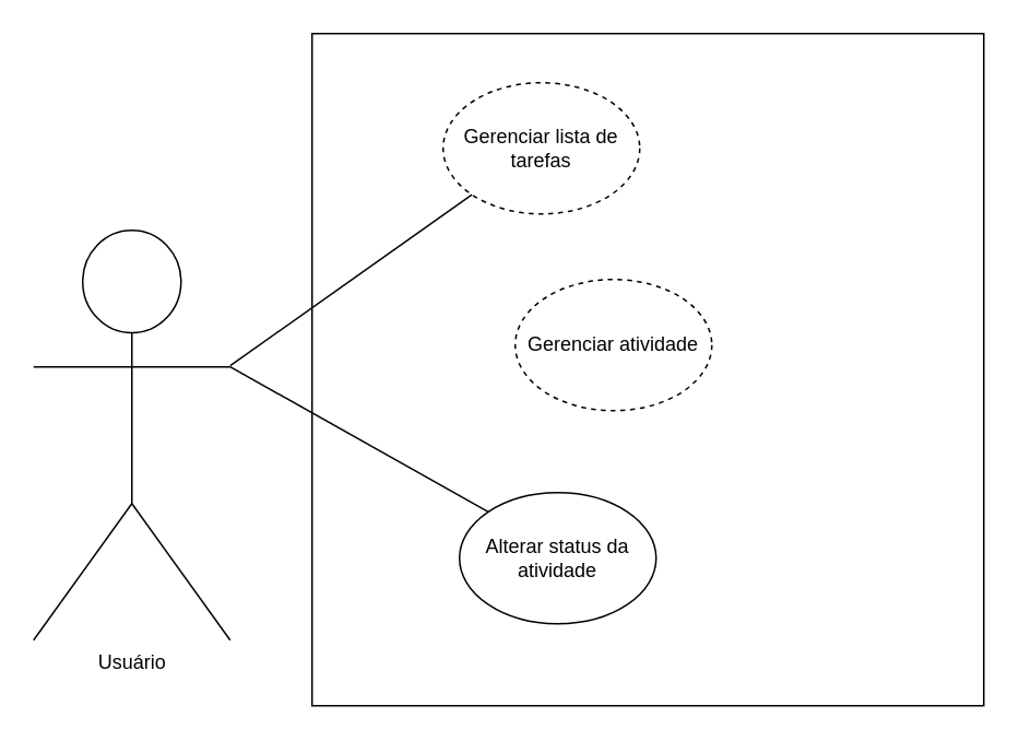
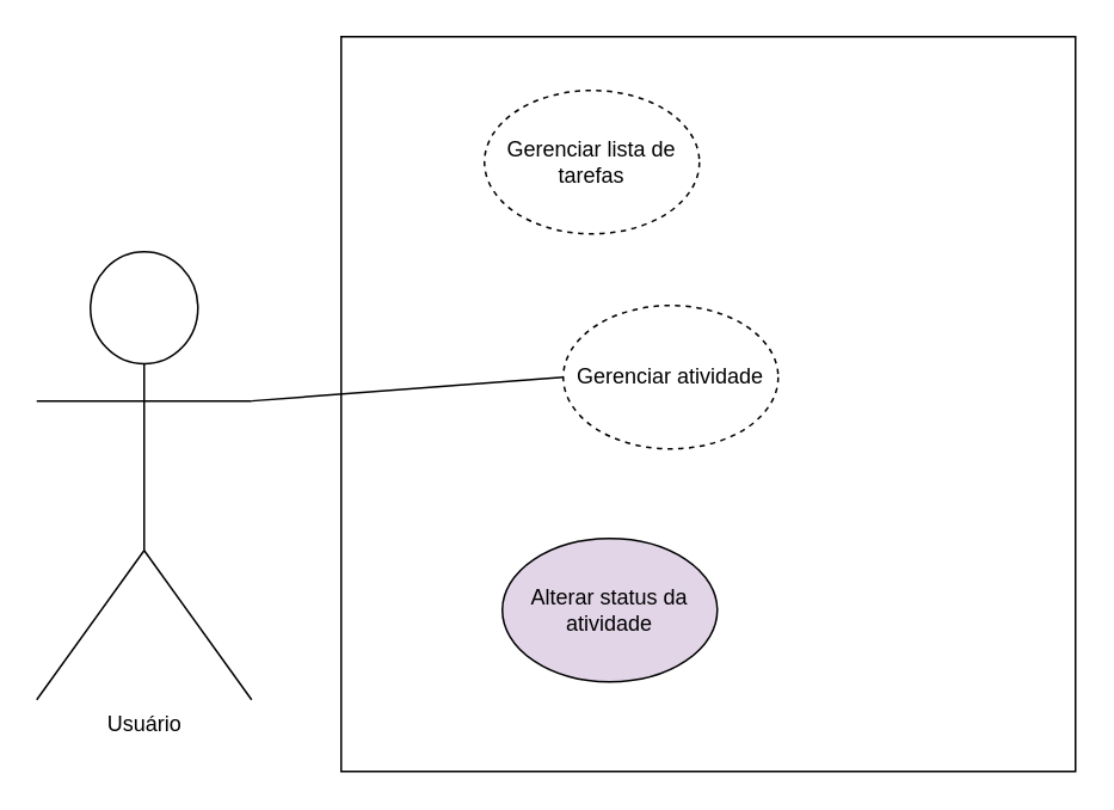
  <mxCell id="0" />
  <mxCell id="1" parent="0" />
  <mxCell id="2" value="Usuário" style="shape=umlActor;verticalLabelPosition=bottom;verticalAlign=top;html=1;outlineConnect=0;" parent="1" vertex="1"><mxGeometry x="20" y="140" width="120" height="250" as="geometry" /></mxCell>
  <mxCell id="3" value="" style="whiteSpace=wrap;html=1;aspect=fixed;" parent="1" vertex="1"><mxGeometry x="190" y="20" width="410" height="410" as="geometry" /></mxCell>
  <mxCell id="4" value="Gerenciar lista de tarefas" style="ellipse;whiteSpace=wrap;html=1;dashed=1;" parent="1" vertex="1"><mxGeometry x="270" y="50" width="120" height="80" as="geometry" /></mxCell>
  <mxCell id="5" value="Gerenciar atividade" style="ellipse;whiteSpace=wrap;html=1;dashed=1;" parent="1" vertex="1"><mxGeometry x="314" y="170" width="120" height="80" as="geometry" /></mxCell>
- <mxCell id="6" value="Alterar status da atividade" style="ellipse;whiteSpace=wrap;html=1;" parent="1" vertex="1"><mxGeometry x="280" y="300" width="120" height="80" as="geometry" /></mxCell>
- <mxCell id="7" value="" style="endArrow=none;html=1;entryX=0;entryY=1;entryDx=0;entryDy=0;" edge="1" parent="1" source="2" target="4"><mxGeometry width="50" height="50" relative="1" as="geometry"><mxPoint x="140" y="220" as="sourcePoint" /><mxPoint x="190" y="170" as="targetPoint" /></mxGeometry></mxCell>
- <mxCell id="9" value="" style="endArrow=none;html=1;entryX=0;entryY=0;entryDx=0;entryDy=0;exitX=1;exitY=0.333;exitDx=0;exitDy=0;exitPerimeter=0;" edge="1" parent="1" source="2" target="6"><mxGeometry width="50" height="50" relative="1" as="geometry"><mxPoint x="160" y="242.591" as="sourcePoint" /><mxPoint x="307.574" y="138.284" as="targetPoint" /></mxGeometry></mxCell>
+ <mxCell id="6" value="Alterar status da atividade" style="ellipse;whiteSpace=wrap;html=1;fillColor=#e1d5e7;" parent="1" vertex="1"><mxGeometry x="280" y="300" width="120" height="80" as="geometry" /></mxCell>
+ <mxCell id="8" value="" style="endArrow=none;html=1;entryX=0;entryY=0.5;entryDx=0;entryDy=0;exitX=1;exitY=0.333;exitDx=0;exitDy=0;exitPerimeter=0;" edge="1" parent="1" source="2" target="5"><mxGeometry width="50" height="50" relative="1" as="geometry"><mxPoint x="150" y="232.591" as="sourcePoint" /><mxPoint x="297.574" y="128.284" as="targetPoint" /></mxGeometry></mxCell>
